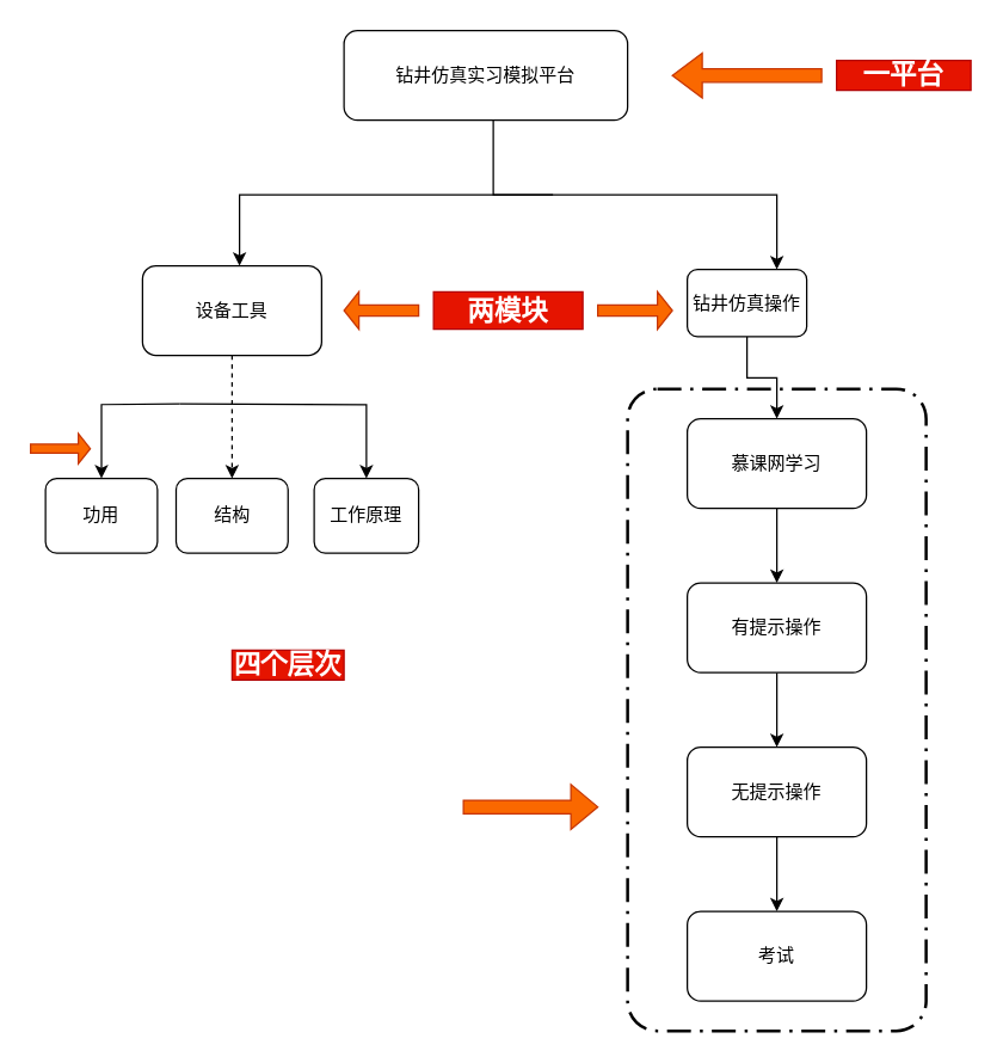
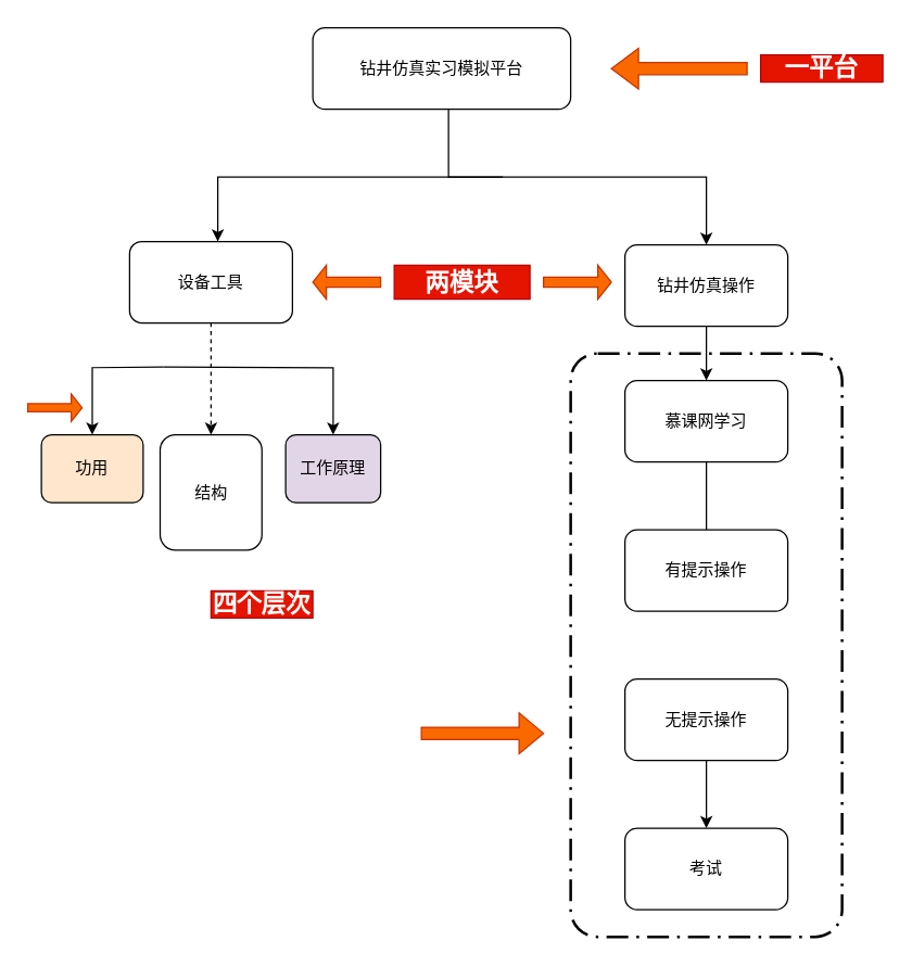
  <mxCell id="0" />
  <mxCell id="1" parent="0" />
  <mxCell id="2" value="" style="edgeStyle=orthogonalEdgeStyle;rounded=0;orthogonalLoop=1;jettySize=auto;html=1;" edge="1" parent="1" target="8"><mxGeometry relative="1" as="geometry"><mxPoint x="370" y="130" as="sourcePoint" /><Array as="points"><mxPoint x="160" y="130" /></Array></mxGeometry></mxCell>
  <mxCell id="3" value="" style="edgeStyle=orthogonalEdgeStyle;rounded=0;orthogonalLoop=1;jettySize=auto;html=1;" edge="1" parent="1" source="4" target="10"><mxGeometry relative="1" as="geometry"><Array as="points"><mxPoint x="330" y="130" /><mxPoint x="520" y="130" /></Array></mxGeometry></mxCell>
  <mxCell id="4" value="钻井仿真实习模拟平台" style="rounded=1;whiteSpace=wrap;html=1;" vertex="1" parent="1"><mxGeometry x="230" y="20" width="190" height="60" as="geometry" /></mxCell>
  <mxCell id="5" value="" style="edgeStyle=orthogonalEdgeStyle;rounded=0;orthogonalLoop=1;jettySize=auto;html=1;" edge="1" parent="1" target="11"><mxGeometry relative="1" as="geometry"><mxPoint x="120" y="270" as="sourcePoint" /></mxGeometry></mxCell>
  <mxCell id="6" value="" style="edgeStyle=orthogonalEdgeStyle;rounded=0;orthogonalLoop=1;jettySize=auto;html=1;" edge="1" parent="1" target="12"><mxGeometry relative="1" as="geometry"><mxPoint x="120" y="270" as="sourcePoint" /></mxGeometry></mxCell>
  <mxCell id="7" value="" style="edgeStyle=orthogonalEdgeStyle;rounded=0;orthogonalLoop=1;jettySize=auto;html=1;dashed=1;" edge="1" parent="1" source="8" target="13"><mxGeometry relative="1" as="geometry" /></mxCell>
  <mxCell id="8" value="设备工具" style="whiteSpace=wrap;html=1;rounded=1;" vertex="1" parent="1"><mxGeometry x="95" y="177.5" width="120" height="60" as="geometry" /></mxCell>
  <mxCell id="9" value="" style="edgeStyle=orthogonalEdgeStyle;rounded=0;orthogonalLoop=1;jettySize=auto;html=1;" edge="1" parent="1" source="10" target="15"><mxGeometry relative="1" as="geometry" /></mxCell>
- <mxCell id="10" value="钻井仿真操作" style="whiteSpace=wrap;html=1;rounded=1;" vertex="1" parent="1"><mxGeometry x="460" y="180" width="80" height="45" as="geometry" /></mxCell>
- <mxCell id="11" value="功用" style="whiteSpace=wrap;html=1;rounded=1;" vertex="1" parent="1"><mxGeometry x="30" y="320" width="75" height="50" as="geometry" /></mxCell>
- <mxCell id="12" value="工作原理" style="whiteSpace=wrap;html=1;rounded=1;" vertex="1" parent="1"><mxGeometry x="210" y="320" width="70" height="50" as="geometry" /></mxCell>
- <mxCell id="13" value="结构" style="whiteSpace=wrap;html=1;rounded=1;" vertex="1" parent="1"><mxGeometry x="117.5" y="320" width="75" height="50" as="geometry" /></mxCell>
- <mxCell id="14" value="" style="edgeStyle=orthogonalEdgeStyle;rounded=0;orthogonalLoop=1;jettySize=auto;html=1;" edge="1" parent="1" source="15" target="17"><mxGeometry relative="1" as="geometry" /></mxCell>
+ <mxCell id="10" value="钻井仿真操作" style="whiteSpace=wrap;html=1;rounded=1;" vertex="1" parent="1"><mxGeometry x="460" y="180" width="120" height="60" as="geometry" /></mxCell>
+ <mxCell id="11" value="功用" style="whiteSpace=wrap;html=1;rounded=1;fillColor=#ffe6cc;" vertex="1" parent="1"><mxGeometry x="30" y="320" width="75" height="50" as="geometry" /></mxCell>
+ <mxCell id="12" value="工作原理" style="whiteSpace=wrap;html=1;rounded=1;fillColor=#e1d5e7;" vertex="1" parent="1"><mxGeometry x="210" y="320" width="70" height="50" as="geometry" /></mxCell>
+ <mxCell id="13" value="结构" style="whiteSpace=wrap;html=1;rounded=1;" vertex="1" parent="1"><mxGeometry x="117.5" y="320" width="75" height="85" as="geometry" /></mxCell>
+ <mxCell id="14" value="" style="edgeStyle=orthogonalEdgeStyle;rounded=0;orthogonalLoop=1;jettySize=auto;html=1;endArrow=none;" edge="1" parent="1" source="15" target="17"><mxGeometry relative="1" as="geometry" /></mxCell>
  <mxCell id="15" value="慕课网学习" style="whiteSpace=wrap;html=1;rounded=1;" vertex="1" parent="1"><mxGeometry x="460" y="280" width="120" height="60" as="geometry" /></mxCell>
- <mxCell id="16" value="" style="edgeStyle=orthogonalEdgeStyle;rounded=0;orthogonalLoop=1;jettySize=auto;html=1;" edge="1" parent="1" source="17" target="19"><mxGeometry relative="1" as="geometry" /></mxCell>
  <mxCell id="17" value="有提示操作" style="whiteSpace=wrap;html=1;rounded=1;" vertex="1" parent="1"><mxGeometry x="460" y="390" width="120" height="60" as="geometry" /></mxCell>
  <mxCell id="18" value="" style="edgeStyle=orthogonalEdgeStyle;rounded=0;orthogonalLoop=1;jettySize=auto;html=1;" edge="1" parent="1" source="19" target="20"><mxGeometry relative="1" as="geometry" /></mxCell>
  <mxCell id="19" value="无提示操作" style="whiteSpace=wrap;html=1;rounded=1;" vertex="1" parent="1"><mxGeometry x="460" y="500" width="120" height="60" as="geometry" /></mxCell>
  <mxCell id="20" value="考试" style="whiteSpace=wrap;html=1;rounded=1;" vertex="1" parent="1"><mxGeometry x="460" y="610" width="120" height="60" as="geometry" /></mxCell>
  <mxCell id="21" value="&lt;h2&gt;一平台&lt;/h2&gt;" style="text;html=1;strokeColor=#B20000;fillColor=#e51400;align=center;verticalAlign=middle;whiteSpace=wrap;rounded=0;fontColor=#ffffff;" vertex="1" parent="1"><mxGeometry x="560" y="40" width="90" height="20" as="geometry" /></mxCell>
  <mxCell id="22" value="" style="shape=singleArrow;direction=west;whiteSpace=wrap;html=1;fillColor=#fa6800;strokeColor=#C73500;fontColor=#ffffff;" vertex="1" parent="1"><mxGeometry x="450" y="35" width="100" height="30" as="geometry" /></mxCell>
  <mxCell id="23" value="" style="shape=singleArrow;direction=west;whiteSpace=wrap;html=1;fillColor=#fa6800;strokeColor=#C73500;fontColor=#ffffff;" vertex="1" parent="1"><mxGeometry x="230" y="195" width="50" height="25" as="geometry" /></mxCell>
  <mxCell id="24" value="" style="shape=singleArrow;whiteSpace=wrap;html=1;fillColor=#fa6800;strokeColor=#C73500;fontColor=#ffffff;" vertex="1" parent="1"><mxGeometry x="400" y="195" width="50" height="25" as="geometry" /></mxCell>
  <mxCell id="25" value="&lt;h3&gt;&lt;font style=&quot;font-size: 18px&quot;&gt;两模块&lt;/font&gt;&lt;/h3&gt;" style="text;html=1;strokeColor=#B20000;fillColor=#e51400;align=center;verticalAlign=middle;whiteSpace=wrap;rounded=0;fontFamily=Verdana;fontColor=#ffffff;" vertex="1" parent="1"><mxGeometry x="290" y="195" width="100" height="25" as="geometry" /></mxCell>
  <mxCell id="26" value="" style="shape=singleArrow;whiteSpace=wrap;html=1;fontFamily=Verdana;fillColor=#fa6800;strokeColor=#C73500;fontColor=#ffffff;" vertex="1" parent="1"><mxGeometry x="20" y="290" width="40" height="20" as="geometry" /></mxCell>
  <mxCell id="27" value="" style="rounded=1;arcSize=10;dashed=1;strokeColor=#000000;fillColor=none;gradientColor=none;dashPattern=8 3 1 3;strokeWidth=2;fontFamily=Verdana;" vertex="1" parent="1"><mxGeometry x="420" y="260" width="200" height="430" as="geometry" /></mxCell>
  <mxCell id="28" value="&lt;h2&gt;四个层次&lt;/h2&gt;" style="text;html=1;strokeColor=#B20000;fillColor=#e51400;align=center;verticalAlign=middle;whiteSpace=wrap;rounded=0;fontFamily=Verdana;fontColor=#ffffff;" vertex="1" parent="1"><mxGeometry x="155" y="435" width="75" height="20" as="geometry" /></mxCell>
  <mxCell id="29" value="" style="shape=singleArrow;whiteSpace=wrap;html=1;fontFamily=Verdana;fillColor=#fa6800;strokeColor=#C73500;fontColor=#ffffff;" vertex="1" parent="1"><mxGeometry x="310" y="525" width="90" height="30" as="geometry" /></mxCell>
